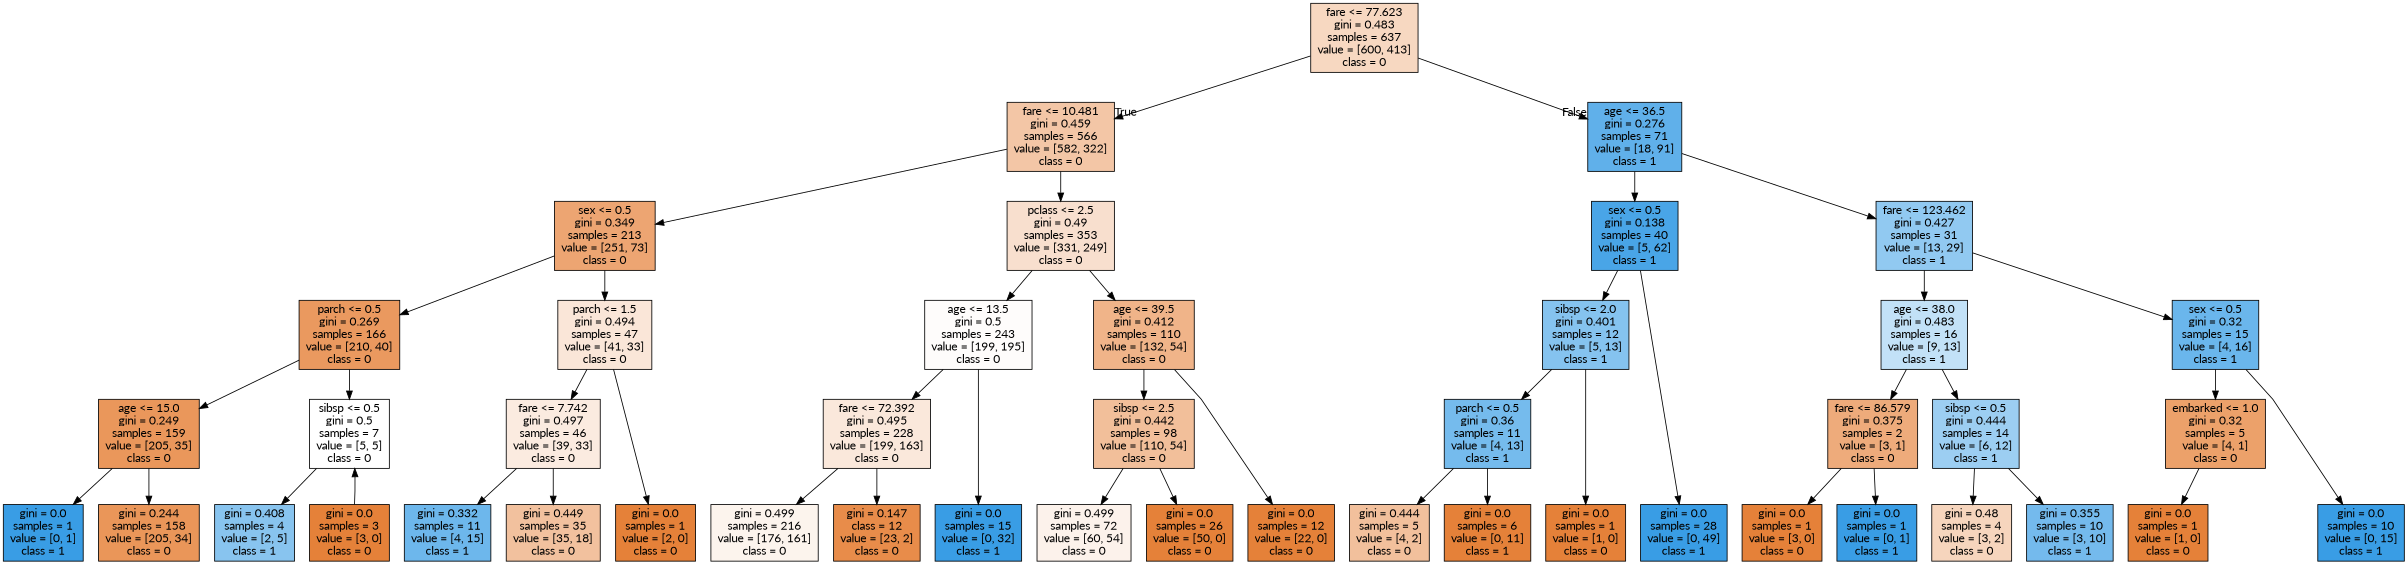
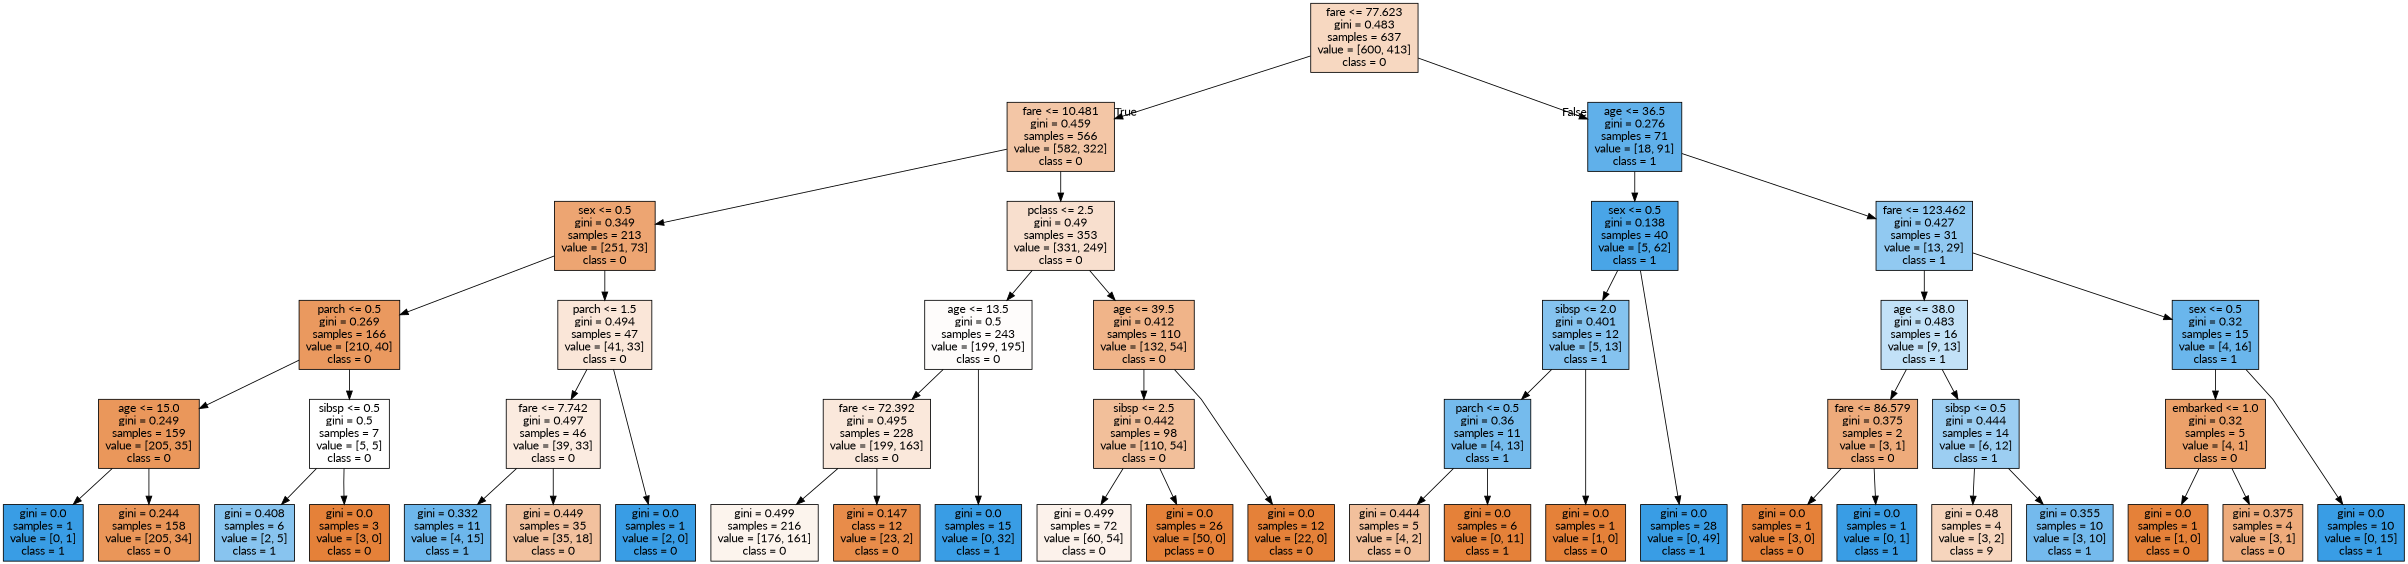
  digraph {
    fontname=Lato
    ranksep=equally
    splines=polyline
    node [color=black fillcolor="#e58139ff" fontname=Lato shape=box style=filled]
    edge [fontname=Lato]
    n1 [fillcolor="#e581394f" label="fare <= 77.623\ngini = 0.483\nsamples = 637\nvalue = [600, 413]\nclass = 0"]
    n2 [fillcolor="#e5813972" label="fare <= 10.481\ngini = 0.459\nsamples = 566\nvalue = [582, 322]\nclass = 0"]
    n3 [fillcolor="#399de5cd" label="age <= 36.5\ngini = 0.276\nsamples = 71\nvalue = [18, 91]\nclass = 1"]
    n4 [fillcolor="#e58139b5" label="sex <= 0.5\ngini = 0.349\nsamples = 213\nvalue = [251, 73]\nclass = 0"]
    n5 [fillcolor="#e581393f" label="pclass <= 2.5\ngini = 0.49\nsamples = 353\nvalue = [331, 249]\nclass = 0"]
    n6 [fillcolor="#399de5ea" label="sex <= 0.5\ngini = 0.138\nsamples = 40\nvalue = [5, 62]\nclass = 1"]
    n7 [fillcolor="#399de58d" label="fare <= 123.462\ngini = 0.427\nsamples = 31\nvalue = [13, 29]\nclass = 1"]
    n8 [fillcolor="#e58139ce" label="parch <= 0.5\ngini = 0.269\nsamples = 166\nvalue = [210, 40]\nclass = 0"]
    n9 [fillcolor="#e5813932" label="parch <= 1.5\ngini = 0.494\nsamples = 47\nvalue = [41, 33]\nclass = 0"]
    n10 [fillcolor="#e5813905" label="age <= 13.5\ngini = 0.5\nsamples = 243\nvalue = [199, 195]\nclass = 0"]
    n11 [fillcolor="#e5813997" label="age <= 39.5\ngini = 0.412\nsamples = 110\nvalue = [132, 54]\nclass = 0"]
    n12 [fillcolor="#399de59d" label="sibsp <= 2.0\ngini = 0.401\nsamples = 12\nvalue = [5, 13]\nclass = 1"]
    n13 [fillcolor="#399de54e" label="age <= 38.0\ngini = 0.483\nsamples = 16\nvalue = [9, 13]\nclass = 1"]
    n14 [fillcolor="#399de5bf" label="sex <= 0.5\ngini = 0.32\nsamples = 15\nvalue = [4, 16]\nclass = 1"]
    n15 [fillcolor="#e58139d3" label="age <= 15.0\ngini = 0.249\nsamples = 159\nvalue = [205, 35]\nclass = 0"]
    n16 [fillcolor="#e5813900" label="sibsp <= 0.5\ngini = 0.5\nsamples = 7\nvalue = [5, 5]\nclass = 0"]
    n17 [fillcolor="#e5813927" label="fare <= 7.742\ngini = 0.497\nsamples = 46\nvalue = [39, 33]\nclass = 0"]
    n18 [fillcolor="#e581392e" label="fare <= 72.392\ngini = 0.495\nsamples = 228\nvalue = [199, 163]\nclass = 0"]
    n19 [fillcolor="#e5813982" label="sibsp <= 2.5\ngini = 0.442\nsamples = 98\nvalue = [110, 54]\nclass = 0"]
    n20 [fillcolor="#399de5b1" label="parch <= 0.5\ngini = 0.36\nsamples = 11\nvalue = [4, 13]\nclass = 1"]
    n21 [fillcolor="#e58139aa" label="fare <= 86.579\ngini = 0.375\nsamples = 2\nvalue = [3, 1]\nclass = 0"]
    n22 [fillcolor="#399de57f" label="sibsp <= 0.5\ngini = 0.444\nsamples = 14\nvalue = [6, 12]\nclass = 1"]
    n23 [fillcolor="#e58139bf" label="embarked <= 1.0\ngini = 0.32\nsamples = 5\nvalue = [4, 1]\nclass = 0"]
    n24 [fillcolor="#399de5ff" label="gini = 0.0\nsamples = 1\nvalue = [0, 1]\nclass = 1"]
    n25 [fillcolor="#e58139d5" label="gini = 0.244\nsamples = 158\nvalue = [205, 34]\nclass = 0"]
-   n26 [fillcolor="#399de599" label="gini = 0.408\nsamples = 4\nvalue = [2, 5]\nclass = 1"]
+   n26 [fillcolor="#399de599" label="gini = 0.408\nsamples = 6\nvalue = [2, 5]\nclass = 1"]
    n27 [label="gini = 0.0\nsamples = 3\nvalue = [3, 0]\nclass = 0"]
    n28 [fillcolor="#399de5bb" label="gini = 0.332\nsamples = 11\nvalue = [4, 15]\nclass = 1"]
    n29 [fillcolor="#e581397c" label="gini = 0.449\nsamples = 35\nvalue = [35, 18]\nclass = 0"]
-   n30 [label="gini = 0.0\nsamples = 1\nvalue = [2, 0]\nclass = 0"]
+   n30 [fillcolor="#399de5ff" label="gini = 0.0\nsamples = 1\nvalue = [2, 0]\nclass = 0"]
    n31 [fillcolor="#399de5ff" label="gini = 0.0\nsamples = 15\nvalue = [0, 32]\nclass = 1"]
    n32 [fillcolor="#e5813916" label="gini = 0.499\nsamples = 216\nvalue = [176, 161]\nclass = 0"]
    n33 [fillcolor="#e58139e9" label="gini = 0.147\nclass = 12\nvalue = [23, 2]\nclass = 0"]
    n34 [fillcolor="#e5813919" label="gini = 0.499\nsamples = 72\nvalue = [60, 54]\nclass = 0"]
-   n35 [label="gini = 0.0\nsamples = 26\nvalue = [50, 0]\nclass = 0"]
+   n35 [label="gini = 0.0\nsamples = 26\nvalue = [50, 0]\npclass = 0"]
    n36 [label="gini = 0.0\nsamples = 12\nvalue = [22, 0]\nclass = 0"]
    n37 [fillcolor="#e581397f" label="gini = 0.444\nsamples = 5\nvalue = [4, 2]\nclass = 0"]
    n38 [label="gini = 0.0\nsamples = 6\nvalue = [0, 11]\nclass = 1"]
    n39 [label="gini = 0.0\nsamples = 1\nvalue = [1, 0]\nclass = 0"]
    n40 [fillcolor="#399de5ff" label="gini = 0.0\nsamples = 28\nvalue = [0, 49]\nclass = 1"]
    n41 [label="gini = 0.0\nsamples = 1\nvalue = [3, 0]\nclass = 0"]
    n42 [fillcolor="#399de5ff" label="gini = 0.0\nsamples = 1\nvalue = [0, 1]\nclass = 1"]
-   n43 [fillcolor="#e5813955" label="gini = 0.48\nsamples = 4\nvalue = [3, 2]\nclass = 0"]
+   n43 [fillcolor="#e5813955" label="gini = 0.48\nsamples = 4\nvalue = [3, 2]\nclass = 9"]
    n44 [fillcolor="#399de5b3" label="gini = 0.355\nsamples = 10\nvalue = [3, 10]\nclass = 1"]
    n45 [label="gini = 0.0\nsamples = 1\nvalue = [1, 0]\nclass = 0"]
+   n46 [fillcolor="#e58139aa" label="gini = 0.375\nsamples = 4\nvalue = [3, 1]\nclass = 0"]
    n47 [fillcolor="#399de5ff" label="gini = 0.0\nsamples = 10\nvalue = [0, 15]\nclass = 1"]
    subgraph sub_1 {
      rank=same
      n1
    }
    subgraph sub_2 {
      rank=same
      n2
      n3
    }
    subgraph sub_3 {
      rank=same
      n4
      n5
      n6
      n7
    }
    subgraph sub_4 {
      rank=same
      n8
      n9
      n10
      n11
      n12
      n13
      n14
    }
    subgraph sub_5 {
      rank=same
      n15
      n16
      n17
      n18
      n19
      n20
      n21
      n22
      n23
    }
    subgraph sub_6 {
      rank=same
      n24
      n25
      n26
      n27
      n28
      n29
      n30
      n31
      n32
      n33
      n34
      n35
      n36
      n37
      n38
      n39
      n40
      n41
      n42
      n43
      n44
      n45
+     n46
      n47
    }
    n1 -> n2 [headlabel=True labelangle=45 labeldistance=2.5]
    n1 -> n3 [headlabel=False labelangle=-45 labeldistance=2.5]
    n2 -> n4
    n2 -> n5
    n3 -> n6
    n3 -> n7
    n4 -> n8
    n4 -> n9
    n5 -> n10
    n5 -> n11
    n6 -> n12
    n6 -> n40
    n7 -> n13
    n7 -> n14
    n8 -> n15
    n8 -> n16
    n9 -> n17
    n9 -> n30
    n10 -> n18
    n10 -> n31
    n11 -> n19
    n11 -> n36
    n12 -> n20
    n12 -> n39
    n13 -> n21
    n13 -> n22
    n14 -> n23
    n14 -> n47
    n15 -> n24
    n15 -> n25
    n16 -> n26
-   n27 -> n16
+   n16 -> n27
    n17 -> n28
    n17 -> n29
    n18 -> n32
    n18 -> n33
    n19 -> n34
    n19 -> n35
    n20 -> n37
    n20 -> n38
    n21 -> n41
    n21 -> n42
    n22 -> n43
    n22 -> n44
    n23 -> n45
+   n23 -> n46
  }
